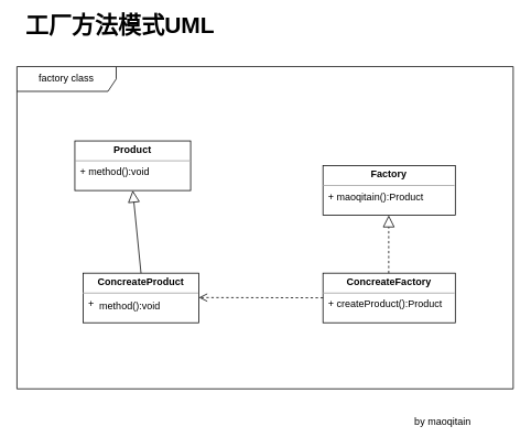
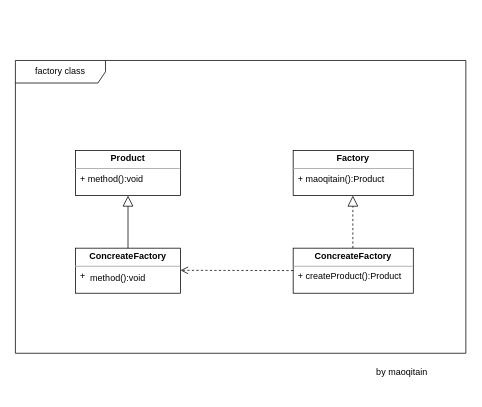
  <mxCell id="0" />
  <mxCell id="1" parent="0" />
  <mxCell id="2" value="factory class" style="shape=umlFrame;whiteSpace=wrap;html=1;width=120;height=30;" vertex="1" parent="1"><mxGeometry x="20" y="80" width="600" height="390" as="geometry" /></mxCell>
- <mxCell id="3" value="&lt;p style=&quot;margin: 0px ; margin-top: 4px ; text-align: center&quot;&gt;&lt;b&gt;Product&lt;/b&gt;&lt;/p&gt;&lt;hr size=&quot;1&quot;&gt;&lt;div style=&quot;height: 2px&quot;&gt;&amp;nbsp; + method():void&lt;/div&gt;" style="verticalAlign=top;align=left;overflow=fill;fontSize=12;fontFamily=Helvetica;html=1;" vertex="1" parent="1"><mxGeometry x="90" y="170" width="140" height="60" as="geometry" /></mxCell>
+ <mxCell id="3" value="&lt;p style=&quot;margin: 0px ; margin-top: 4px ; text-align: center&quot;&gt;&lt;b&gt;Product&lt;/b&gt;&lt;/p&gt;&lt;hr size=&quot;1&quot;&gt;&lt;div style=&quot;height: 2px&quot;&gt;&amp;nbsp; + method():void&lt;/div&gt;" style="verticalAlign=top;align=left;overflow=fill;fontSize=12;fontFamily=Helvetica;html=1;" vertex="1" parent="1"><mxGeometry x="100" y="200" width="140" height="60" as="geometry" /></mxCell>
  <mxCell id="4" value="&lt;p style=&quot;margin: 0px ; margin-top: 4px ; text-align: center&quot;&gt;&lt;b&gt;Factory&lt;/b&gt;&lt;/p&gt;&lt;hr size=&quot;1&quot;&gt;&lt;div style=&quot;height: 2px&quot;&gt;&amp;nbsp; + maoqitain():Product&lt;/div&gt;" style="verticalAlign=top;align=left;overflow=fill;fontSize=12;fontFamily=Helvetica;html=1;" vertex="1" parent="1"><mxGeometry x="390" y="200" width="160" height="60" as="geometry" /></mxCell>
- <mxCell id="5" value="&lt;p style=&quot;margin: 0px ; margin-top: 4px ; text-align: center&quot;&gt;&lt;b&gt;ConcreateProduct&lt;/b&gt;&lt;/p&gt;&lt;hr size=&quot;1&quot;&gt;&lt;div style=&quot;height: 2px&quot;&gt;&amp;nbsp; +&amp;nbsp;&amp;nbsp;&lt;/div&gt;&amp;nbsp; &amp;nbsp; &amp;nbsp; method():void" style="verticalAlign=top;align=left;overflow=fill;fontSize=12;fontFamily=Helvetica;html=1;" vertex="1" parent="1"><mxGeometry x="100" y="330" width="140" height="60" as="geometry" /></mxCell>
+ <mxCell id="5" value="&lt;p style=&quot;margin: 0px ; margin-top: 4px ; text-align: center&quot;&gt;&lt;b&gt;ConcreateFactory&lt;/b&gt;&lt;/p&gt;&lt;hr size=&quot;1&quot;&gt;&lt;div style=&quot;height: 2px&quot;&gt;&amp;nbsp; +&amp;nbsp;&amp;nbsp;&lt;/div&gt;&amp;nbsp; &amp;nbsp; &amp;nbsp; method():void" style="verticalAlign=top;align=left;overflow=fill;fontSize=12;fontFamily=Helvetica;html=1;" vertex="1" parent="1"><mxGeometry x="100" y="330" width="140" height="60" as="geometry" /></mxCell>
  <mxCell id="6" value="&lt;p style=&quot;margin: 0px ; margin-top: 4px ; text-align: center&quot;&gt;&lt;b&gt;ConcreateFactory&lt;/b&gt;&lt;/p&gt;&lt;hr size=&quot;1&quot;&gt;&lt;div style=&quot;height: 2px&quot;&gt;&amp;nbsp; + createProduct():Product&lt;/div&gt;" style="verticalAlign=top;align=left;overflow=fill;fontSize=12;fontFamily=Helvetica;html=1;" vertex="1" parent="1"><mxGeometry x="390" y="330" width="160" height="60" as="geometry" /></mxCell>
  <mxCell id="7" value="" style="html=1;verticalAlign=bottom;endArrow=open;dashed=1;endSize=8;" edge="1" parent="1" source="6"><mxGeometry relative="1" as="geometry"><mxPoint x="320" y="359.5" as="sourcePoint" /><mxPoint x="240" y="359.5" as="targetPoint" /></mxGeometry></mxCell>
  <mxCell id="8" value="" style="endArrow=block;dashed=0;endFill=0;endSize=12;html=1;entryX=0.5;entryY=1;entryDx=0;entryDy=0;exitX=0.5;exitY=0;exitDx=0;exitDy=0;" edge="1" parent="1" source="5" target="3"><mxGeometry width="160" relative="1" as="geometry"><mxPoint x="270" y="220" as="sourcePoint" /><mxPoint x="430" y="220" as="targetPoint" /></mxGeometry></mxCell>
  <mxCell id="9" value="" style="endArrow=block;dashed=1;endFill=0;endSize=12;html=1;entryX=0.5;entryY=1;entryDx=0;entryDy=0;exitX=0.5;exitY=0;exitDx=0;exitDy=0;" edge="1" parent="1"><mxGeometry width="160" relative="1" as="geometry"><mxPoint x="469.5" y="330" as="sourcePoint" /><mxPoint x="469.5" y="260" as="targetPoint" /></mxGeometry></mxCell>
- <mxCell id="10" value="&lt;b&gt;&lt;font style=&quot;font-size: 28px&quot;&gt;工厂方法模式UML&lt;/font&gt;&lt;/b&gt;" style="text;html=1;strokeColor=none;fillColor=none;align=center;verticalAlign=middle;whiteSpace=wrap;rounded=0;" vertex="1" parent="1"><mxGeometry x="20" y="20" width="250" height="20" as="geometry" /></mxCell>
- <mxCell id="11" value="by maoqitain" style="text;html=1;strokeColor=none;fillColor=none;align=center;verticalAlign=middle;whiteSpace=wrap;rounded=0;" vertex="1" parent="1"><mxGeometry x="470" y="500" width="130" height="20" as="geometry" /></mxCell>
+ <mxCell id="11" value="by maoqitain" style="text;html=1;strokeColor=none;fillColor=none;align=center;verticalAlign=middle;whiteSpace=wrap;rounded=0;" vertex="1" parent="1"><mxGeometry x="470" y="485" width="130" height="20" as="geometry" /></mxCell>
